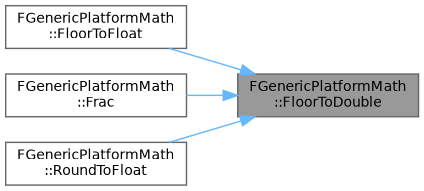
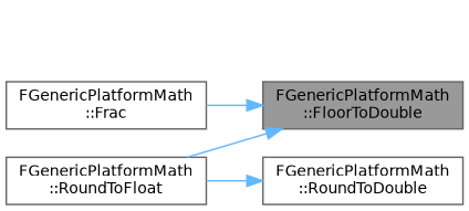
  digraph {
    rankdir=RL
    node [color=grey40 fillcolor=white fontname=Helvetica fontsize=10 shape=box style=filled]
    edge [color=steelblue1 dir=back fontname=Helvetica fontsize=10 labelfontname=Helvetica labelfontsize=10 style=solid]
    n1 [color=gray40 fillcolor=grey60 fontcolor=black height=0.2 label="FGenericPlatformMath\l::FloorToDouble" width=0.4]
-   n2 [height=0.2 label="FGenericPlatformMath\l::FloorToFloat" width=0.4]
    n3 [height=0.2 label="FGenericPlatformMath\l::Frac" width=0.4]
    n4 [height=0.2 label="FGenericPlatformMath\l::RoundToFloat" width=0.4]
-   n1 -> n2
+   n5 [height=0.2 label="FGenericPlatformMath\l::RoundToDouble" width=0.4]
    n1 -> n3
    n1 -> n4
+   n5 -> n4
  }
